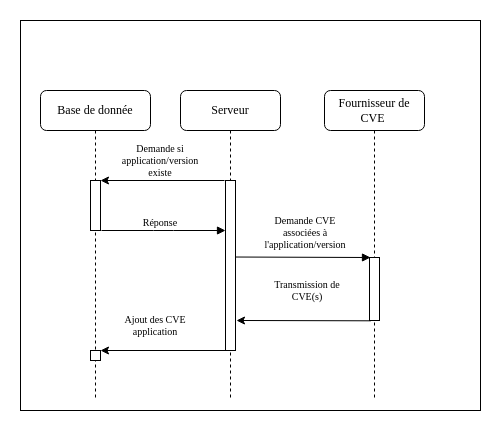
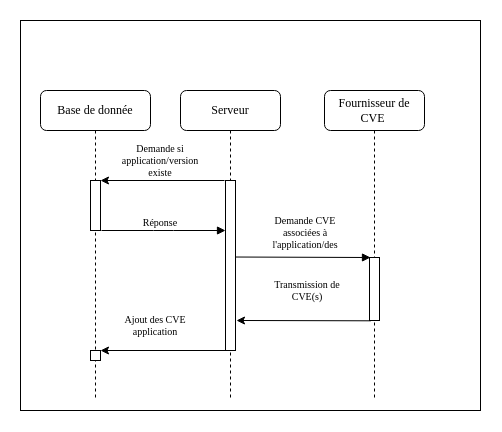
  <mxCell id="0" />
  <mxCell id="1" parent="0" />
  <mxCell id="2" value="" style="rounded=0;whiteSpace=wrap;html=1;fontSize=10;fillColor=none;fontFamily=Verdana;" vertex="1" parent="1"><mxGeometry x="20" y="20" width="460" height="390" as="geometry" /></mxCell>
  <mxCell id="3" value="Base de donnée" style="shape=umlLifeline;perimeter=lifelinePerimeter;whiteSpace=wrap;html=1;container=1;collapsible=0;recursiveResize=0;outlineConnect=0;rounded=1;shadow=0;comic=0;labelBackgroundColor=none;strokeWidth=1;fontFamily=Verdana;fontSize=12;align=center;" parent="1" vertex="1"><mxGeometry x="40" y="90" width="110" height="310" as="geometry" /></mxCell>
  <mxCell id="4" value="Serveur" style="shape=umlLifeline;perimeter=lifelinePerimeter;whiteSpace=wrap;html=1;container=1;collapsible=0;recursiveResize=0;outlineConnect=0;rounded=1;shadow=0;comic=0;labelBackgroundColor=none;strokeWidth=1;fontFamily=Verdana;fontSize=12;align=center;" parent="1" vertex="1"><mxGeometry x="180" y="90" width="100" height="310" as="geometry" /></mxCell>
  <mxCell id="5" value="" style="html=1;points=[];perimeter=orthogonalPerimeter;rounded=0;shadow=0;comic=0;labelBackgroundColor=none;strokeWidth=1;fontFamily=Verdana;fontSize=12;align=center;" parent="4" vertex="1"><mxGeometry x="45" y="90" width="10" height="170" as="geometry" /></mxCell>
  <mxCell id="6" value="" style="html=1;points=[];perimeter=orthogonalPerimeter;rounded=0;shadow=0;comic=0;labelBackgroundColor=none;strokeWidth=1;fontFamily=Verdana;fontSize=12;align=center;" vertex="1" parent="4"><mxGeometry x="-90" y="90" width="10" height="50" as="geometry" /></mxCell>
  <mxCell id="7" value="Fournisseur de CVE&amp;nbsp;" style="shape=umlLifeline;perimeter=lifelinePerimeter;whiteSpace=wrap;html=1;container=1;collapsible=0;recursiveResize=0;outlineConnect=0;rounded=1;shadow=0;comic=0;labelBackgroundColor=none;strokeWidth=1;fontFamily=Verdana;fontSize=12;align=center;" parent="1" vertex="1"><mxGeometry x="324" y="90" width="100" height="310" as="geometry" /></mxCell>
  <mxCell id="8" value="" style="html=1;points=[];perimeter=orthogonalPerimeter;rounded=0;shadow=0;comic=0;labelBackgroundColor=none;strokeWidth=1;fontFamily=Verdana;fontSize=12;align=center;" parent="7" vertex="1"><mxGeometry x="45" y="167" width="10" height="63" as="geometry" /></mxCell>
  <mxCell id="9" value="" style="endArrow=classic;html=1;rounded=0;fontFamily=Verdana;exitX=0.133;exitY=1.005;exitDx=0;exitDy=0;exitPerimeter=0;" edge="1" parent="7" source="8"><mxGeometry width="50" height="50" relative="1" as="geometry"><mxPoint x="36" y="230" as="sourcePoint" /><mxPoint x="-88" y="230" as="targetPoint" /></mxGeometry></mxCell>
  <mxCell id="10" value="" style="html=1;verticalAlign=bottom;endArrow=block;labelBackgroundColor=none;fontFamily=Verdana;fontSize=12;edgeStyle=elbowEdgeStyle;elbow=vertical;" parent="1" edge="1"><mxGeometry relative="1" as="geometry"><mxPoint x="235" y="256.529" as="sourcePoint" /><mxPoint x="370" y="257" as="targetPoint" /></mxGeometry></mxCell>
  <mxCell id="11" value="" style="endArrow=classic;html=1;rounded=0;fontFamily=Verdana;" edge="1" parent="1"><mxGeometry width="50" height="50" relative="1" as="geometry"><mxPoint x="224" y="180" as="sourcePoint" /><mxPoint x="100" y="180" as="targetPoint" /></mxGeometry></mxCell>
  <mxCell id="12" value="&lt;span style=&quot;color: rgba(0, 0, 0, 0); font-size: 0px;&quot;&gt;%3CmxGraphModel%3E%3Croot%3E%3CmxCell%20id%3D%220%22%2F%3E%3CmxCell%20id%3D%221%22%20parent%3D%220%22%2F%3E%3CmxCell%20id%3D%222%22%20value%3D%22%26lt%3Bfont%20style%3D%26quot%3Bfont-size%3A%2010px%26quot%3B%26gt%3BDemande%20si%20application%2Fversion%20existe%26lt%3B%2Ffont%26gt%3B%22%20style%3D%22text%3Bhtml%3D1%3BstrokeColor%3Dnone%3BfillColor%3Dnone%3Balign%3Dcenter%3BverticalAlign%3Dmiddle%3BwhiteSpace%3Dwrap%3Brounded%3D0%3BfontSize%3D8%3B%22%20vertex%3D%221%22%20parent%3D%221%22%3E%3CmxGeometry%20x%3D%22430%22%20y%3D%2210%22%20width%3D%2260%22%20height%3D%2230%22%20as%3D%22geometry%22%2F%3E%3C%2FmxCell%3E%3C%2Froot%3E%3C%2FmxGraphModel%3E&lt;/span&gt;" style="text;html=1;strokeColor=none;fillColor=none;align=center;verticalAlign=middle;whiteSpace=wrap;rounded=0;fontSize=8;fontFamily=Verdana;" vertex="1" parent="1"><mxGeometry x="130" y="150" width="60" height="30" as="geometry" /></mxCell>
  <mxCell id="13" value="&lt;font style=&quot;font-size: 10px&quot;&gt;Demande si application/version existe&lt;/font&gt;" style="text;html=1;strokeColor=none;fillColor=none;align=center;verticalAlign=middle;whiteSpace=wrap;rounded=0;fontSize=8;fontFamily=Verdana;" vertex="1" parent="1"><mxGeometry x="130" y="145" width="60" height="30" as="geometry" /></mxCell>
  <mxCell id="14" value="" style="html=1;verticalAlign=bottom;endArrow=block;labelBackgroundColor=none;fontFamily=Verdana;fontSize=12;edgeStyle=elbowEdgeStyle;elbow=vertical;" edge="1" parent="1"><mxGeometry relative="1" as="geometry"><mxPoint x="101" y="230" as="sourcePoint" /><mxPoint x="225" y="230" as="targetPoint" /></mxGeometry></mxCell>
  <mxCell id="15" value="&lt;font style=&quot;font-size: 10px&quot;&gt;Réponse&lt;/font&gt;" style="text;html=1;strokeColor=none;fillColor=none;align=center;verticalAlign=middle;whiteSpace=wrap;rounded=0;fontSize=8;fontFamily=Verdana;" vertex="1" parent="1"><mxGeometry x="130" y="217" width="60" height="10" as="geometry" /></mxCell>
- <mxCell id="16" value="&lt;span style=&quot;font-size: 10px&quot;&gt;Demande CVE associées à l'application/version&lt;/span&gt;" style="text;html=1;strokeColor=none;fillColor=none;align=center;verticalAlign=middle;whiteSpace=wrap;rounded=0;fontSize=8;fontFamily=Verdana;" vertex="1" parent="1"><mxGeometry x="270" y="217" width="70" height="30" as="geometry" /></mxCell>
+ <mxCell id="16" value="&lt;span style=&quot;font-size: 10px&quot;&gt;Demande CVE associées à l'application/des&lt;/span&gt;" style="text;html=1;strokeColor=none;fillColor=none;align=center;verticalAlign=middle;whiteSpace=wrap;rounded=0;fontSize=8;fontFamily=Verdana;" vertex="1" parent="1"><mxGeometry x="270" y="217" width="70" height="30" as="geometry" /></mxCell>
  <mxCell id="17" value="&lt;span style=&quot;font-size: 10px&quot;&gt;Transmission de CVE(s)&lt;/span&gt;" style="text;html=1;strokeColor=none;fillColor=none;align=center;verticalAlign=middle;whiteSpace=wrap;rounded=0;fontSize=8;fontFamily=Verdana;" vertex="1" parent="1"><mxGeometry x="272" y="275" width="70" height="30" as="geometry" /></mxCell>
  <mxCell id="18" value="" style="endArrow=classic;html=1;rounded=0;fontFamily=Verdana;" edge="1" parent="1"><mxGeometry width="50" height="50" relative="1" as="geometry"><mxPoint x="225" y="350" as="sourcePoint" /><mxPoint x="100" y="350" as="targetPoint" /></mxGeometry></mxCell>
  <mxCell id="19" value="" style="html=1;points=[];perimeter=orthogonalPerimeter;rounded=0;shadow=0;comic=0;labelBackgroundColor=none;strokeWidth=1;fontFamily=Verdana;fontSize=12;align=center;" vertex="1" parent="1"><mxGeometry x="90" y="350" width="10" height="10" as="geometry" /></mxCell>
  <mxCell id="20" value="&lt;span style=&quot;font-size: 10px&quot;&gt;Ajout des CVE application&lt;/span&gt;" style="text;html=1;strokeColor=none;fillColor=none;align=center;verticalAlign=middle;whiteSpace=wrap;rounded=0;fontSize=8;fontFamily=Verdana;" vertex="1" parent="1"><mxGeometry x="120" y="310" width="70" height="30" as="geometry" /></mxCell>
